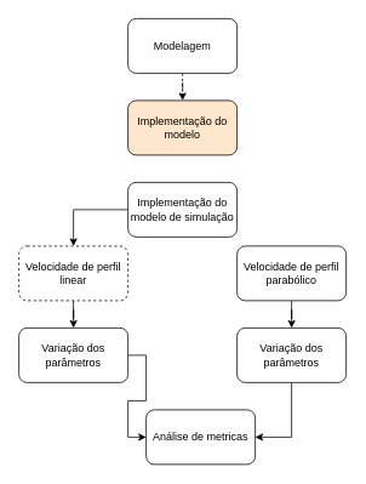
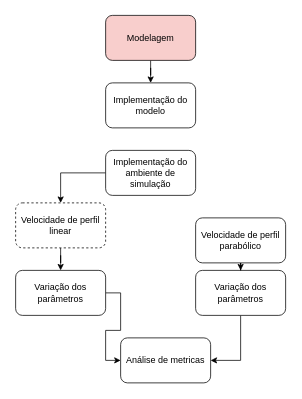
  <mxCell id="0" />
  <mxCell id="1" parent="0" />
- <mxCell id="2" value="" style="edgeStyle=orthogonalEdgeStyle;rounded=0;orthogonalLoop=1;jettySize=auto;html=1;dashed=1;" edge="1" parent="1" source="3" target="4"><mxGeometry relative="1" as="geometry" /></mxCell>
- <mxCell id="3" value="Modelagem" style="rounded=1;whiteSpace=wrap;html=1;" vertex="1" parent="1"><mxGeometry x="140" y="20" width="120" height="60" as="geometry" /></mxCell>
- <mxCell id="4" value="Implementação do modelo" style="whiteSpace=wrap;html=1;rounded=1;fillColor=#ffe6cc;" vertex="1" parent="1"><mxGeometry x="140" y="110" width="120" height="60" as="geometry" /></mxCell>
+ <mxCell id="2" value="" style="edgeStyle=orthogonalEdgeStyle;rounded=0;orthogonalLoop=1;jettySize=auto;html=1;" edge="1" parent="1" source="3" target="4"><mxGeometry relative="1" as="geometry" /></mxCell>
+ <mxCell id="3" value="Modelagem" style="rounded=1;whiteSpace=wrap;html=1;fillColor=#f8cecc;" vertex="1" parent="1"><mxGeometry x="140" y="20" width="120" height="60" as="geometry" /></mxCell>
+ <mxCell id="4" value="Implementação do modelo" style="whiteSpace=wrap;html=1;rounded=1;" vertex="1" parent="1"><mxGeometry x="140" y="110" width="120" height="60" as="geometry" /></mxCell>
  <mxCell id="5" style="edgeStyle=orthogonalEdgeStyle;rounded=0;orthogonalLoop=1;jettySize=auto;html=1;entryX=0.5;entryY=0;entryDx=0;entryDy=0;" edge="1" parent="1" target="8"><mxGeometry relative="1" as="geometry"><mxPoint x="140" y="230" as="sourcePoint" /><mxPoint x="80" y="300" as="targetPoint" /><Array as="points"><mxPoint x="80" y="230" /></Array></mxGeometry></mxCell>
- <mxCell id="6" value="Implementação do modelo de simulação" style="whiteSpace=wrap;html=1;rounded=1;" vertex="1" parent="1"><mxGeometry x="140" y="200" width="120" height="60" as="geometry" /></mxCell>
+ <mxCell id="6" value="Implementação do ambiente de simulação" style="whiteSpace=wrap;html=1;rounded=1;" vertex="1" parent="1"><mxGeometry x="140" y="200" width="120" height="60" as="geometry" /></mxCell>
  <mxCell id="7" value="" style="edgeStyle=orthogonalEdgeStyle;rounded=0;orthogonalLoop=1;jettySize=auto;html=1;" edge="1" parent="1" source="8" target="12"><mxGeometry relative="1" as="geometry" /></mxCell>
  <mxCell id="8" value="Velocidade de perfil linear" style="rounded=1;whiteSpace=wrap;html=1;dashed=1;" vertex="1" parent="1"><mxGeometry x="20" y="270" width="120" height="60" as="geometry" /></mxCell>
  <mxCell id="9" value="" style="edgeStyle=orthogonalEdgeStyle;rounded=0;orthogonalLoop=1;jettySize=auto;html=1;" edge="1" parent="1" source="10" target="14"><mxGeometry relative="1" as="geometry" /></mxCell>
- <mxCell id="10" value="Velocidade de perfil parabólico" style="rounded=1;whiteSpace=wrap;html=1;" vertex="1" parent="1"><mxGeometry x="260" y="270" width="120" height="60" as="geometry" /></mxCell>
+ <mxCell id="10" value="Velocidade de perfil parabólico" style="rounded=1;whiteSpace=wrap;html=1;" vertex="1" parent="1"><mxGeometry x="260" y="290" width="120" height="60" as="geometry" /></mxCell>
  <mxCell id="11" style="edgeStyle=orthogonalEdgeStyle;rounded=0;orthogonalLoop=1;jettySize=auto;html=1;entryX=0;entryY=0.5;entryDx=0;entryDy=0;" edge="1" parent="1" source="12" target="15"><mxGeometry relative="1" as="geometry" /></mxCell>
  <mxCell id="12" value="Variação dos parâmetros" style="whiteSpace=wrap;html=1;rounded=1;" vertex="1" parent="1"><mxGeometry x="20" y="360" width="120" height="60" as="geometry" /></mxCell>
  <mxCell id="13" style="edgeStyle=orthogonalEdgeStyle;rounded=0;orthogonalLoop=1;jettySize=auto;html=1;entryX=1;entryY=0.5;entryDx=0;entryDy=0;" edge="1" parent="1" source="14" target="15"><mxGeometry relative="1" as="geometry" /></mxCell>
  <mxCell id="14" value="Variação dos parâmetros" style="whiteSpace=wrap;html=1;rounded=1;" vertex="1" parent="1"><mxGeometry x="260" y="360" width="120" height="60" as="geometry" /></mxCell>
  <mxCell id="15" value="Análise de metricas" style="rounded=1;whiteSpace=wrap;html=1;" vertex="1" parent="1"><mxGeometry x="160" y="450" width="120" height="60" as="geometry" /></mxCell>
